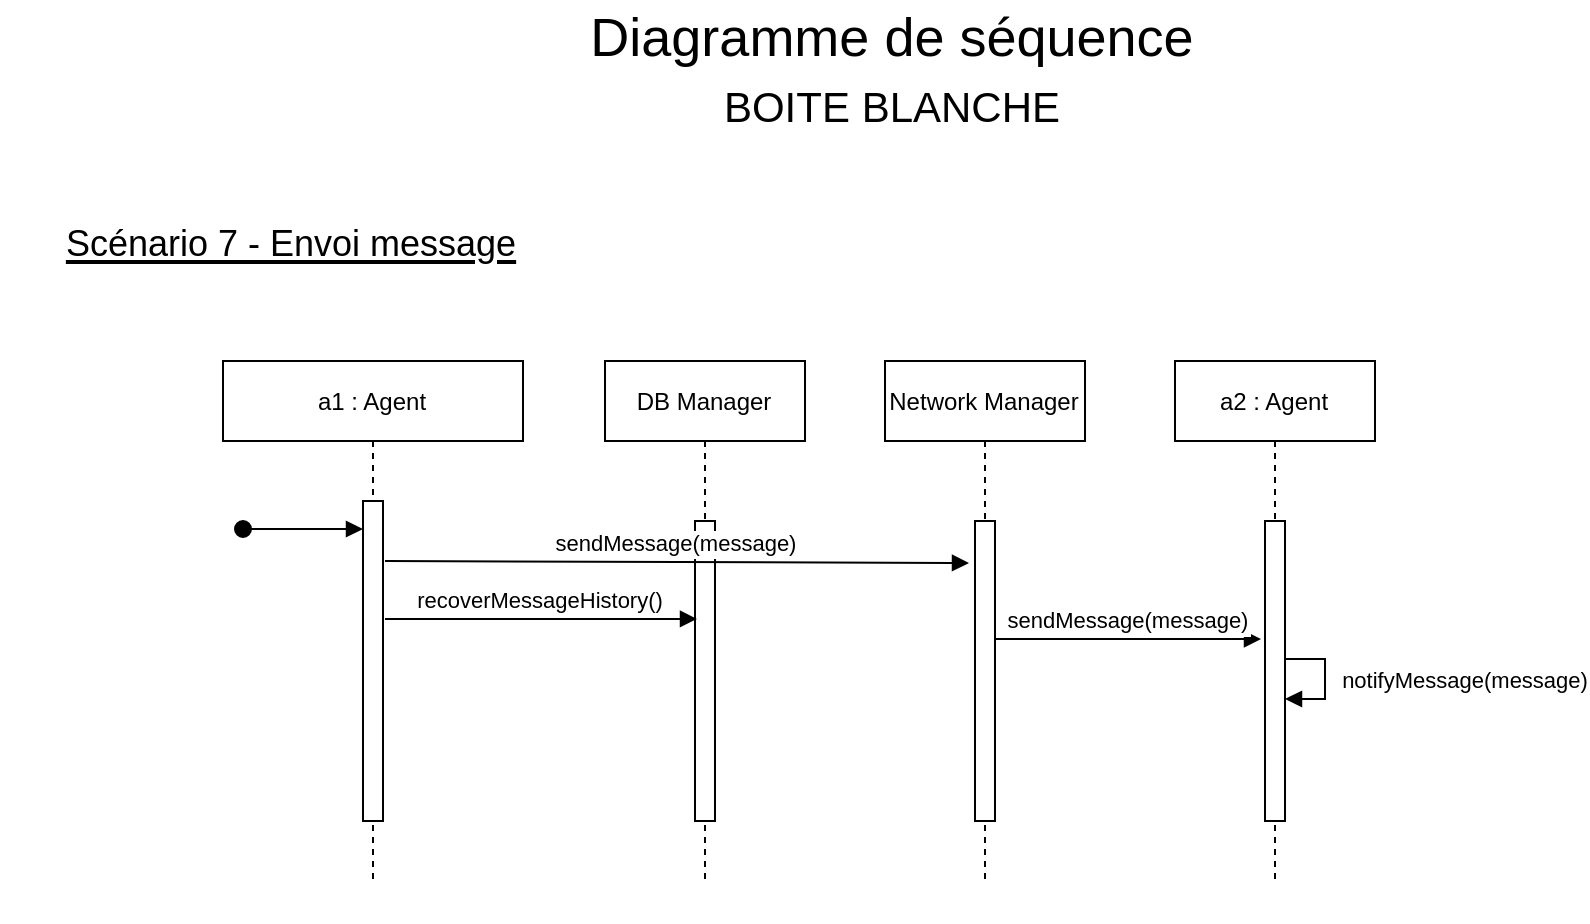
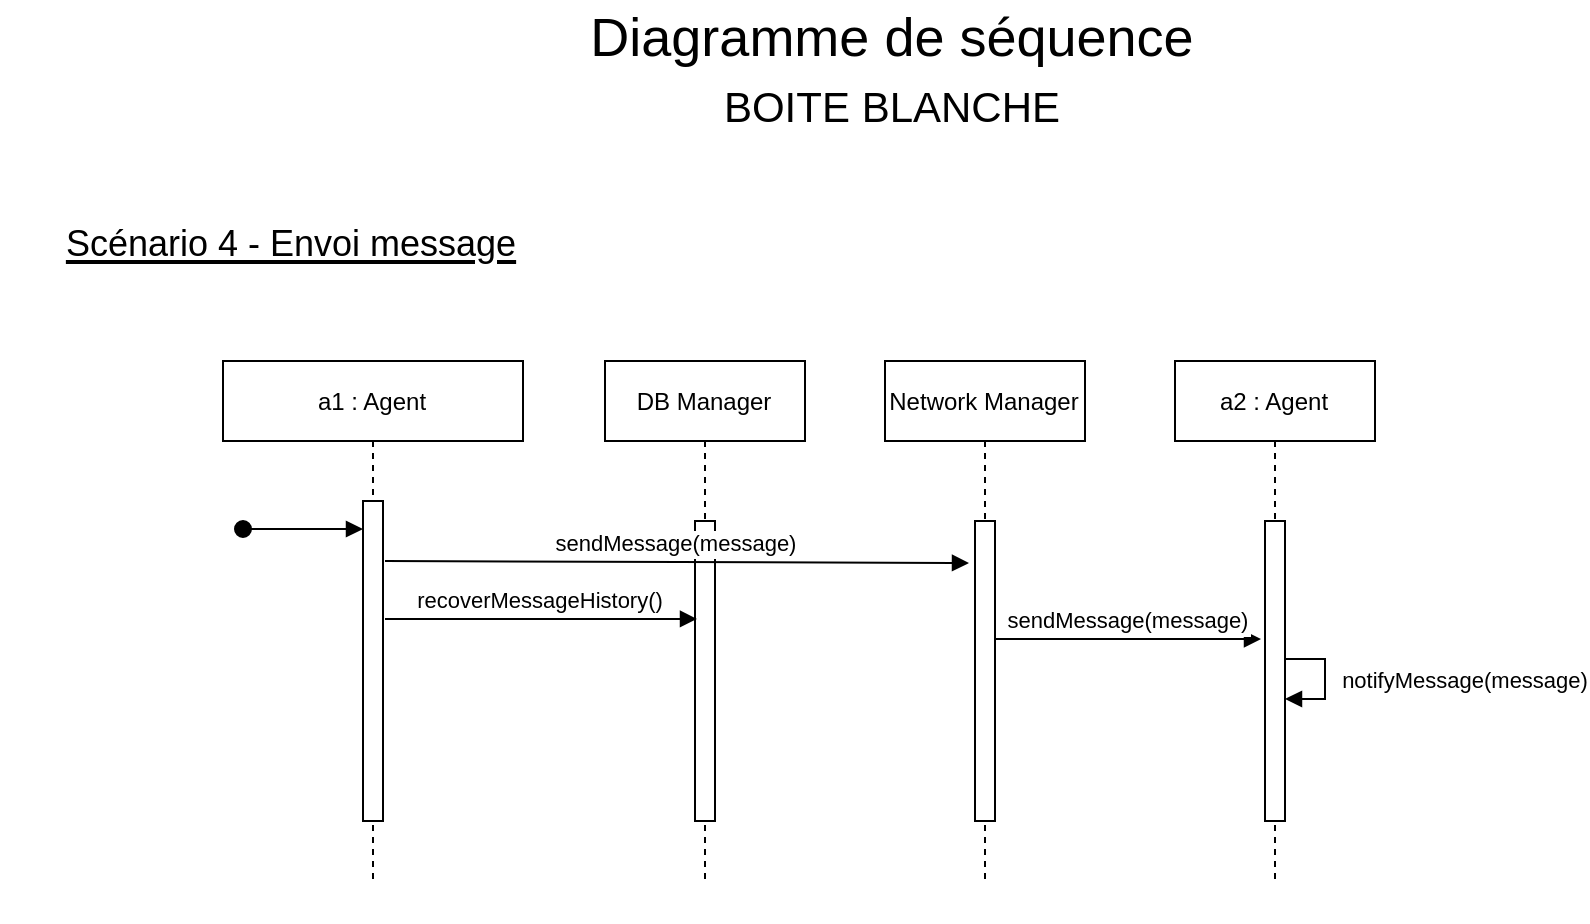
  <mxCell id="0" />
  <mxCell id="1" parent="0" />
  <mxCell id="2" value="a1 : Agent" style="shape=umlLifeline;perimeter=lifelinePerimeter;container=1;collapsible=0;recursiveResize=0;rounded=0;shadow=0;strokeWidth=1;" vertex="1" parent="1"><mxGeometry x="111" y="180" width="150" height="260" as="geometry" /></mxCell>
  <mxCell id="3" value="" style="points=[];perimeter=orthogonalPerimeter;rounded=0;shadow=0;strokeWidth=1;" vertex="1" parent="2"><mxGeometry x="70" y="70" width="10" height="160" as="geometry" /></mxCell>
  <mxCell id="4" value="" style="verticalAlign=bottom;startArrow=oval;endArrow=block;startSize=8;shadow=0;strokeWidth=1;" edge="1" parent="2"><mxGeometry relative="1" as="geometry"><mxPoint x="10" y="84" as="sourcePoint" /><mxPoint x="70" y="84" as="targetPoint" /></mxGeometry></mxCell>
  <mxCell id="5" value="Network Manager" style="shape=umlLifeline;perimeter=lifelinePerimeter;container=1;collapsible=0;recursiveResize=0;rounded=0;shadow=0;strokeWidth=1;" vertex="1" parent="1"><mxGeometry x="442" y="180" width="100" height="260" as="geometry" /></mxCell>
  <mxCell id="6" value="" style="points=[];perimeter=orthogonalPerimeter;rounded=0;shadow=0;strokeWidth=1;" vertex="1" parent="5"><mxGeometry x="45" y="80" width="10" height="150" as="geometry" /></mxCell>
  <mxCell id="7" value="a2 : Agent" style="shape=umlLifeline;perimeter=lifelinePerimeter;container=1;collapsible=0;recursiveResize=0;rounded=0;shadow=0;strokeWidth=1;" vertex="1" parent="1"><mxGeometry x="587" y="180" width="100" height="260" as="geometry" /></mxCell>
  <mxCell id="8" value="" style="points=[];perimeter=orthogonalPerimeter;rounded=0;shadow=0;strokeWidth=1;" vertex="1" parent="7"><mxGeometry x="45" y="80" width="10" height="150" as="geometry" /></mxCell>
  <mxCell id="9" value="notifyMessage(message)" style="html=1;verticalAlign=bottom;endArrow=block;rounded=0;" edge="1" parent="7"><mxGeometry x="0.333" y="-70" width="80" relative="1" as="geometry"><mxPoint x="55" y="149" as="sourcePoint" /><mxPoint x="55" y="169" as="targetPoint" /><Array as="points"><mxPoint x="75" y="149" /><mxPoint x="75" y="169" /></Array><mxPoint x="70" y="70" as="offset" /></mxGeometry></mxCell>
  <mxCell id="10" value="&lt;div style=&quot;font-size: 27px;&quot;&gt;&lt;font style=&quot;font-size: 27px;&quot;&gt;&lt;span style=&quot;&quot;&gt;Diagramme de séquence&lt;/span&gt; &lt;br&gt;&lt;/font&gt;&lt;/div&gt;&lt;div style=&quot;font-size: 27px;&quot;&gt;&lt;font style=&quot;font-size: 21px;&quot;&gt;BOITE BLANCHE&lt;/font&gt;&lt;/div&gt;" style="text;html=1;strokeColor=none;fillColor=none;align=center;verticalAlign=middle;whiteSpace=wrap;rounded=0;" vertex="1" parent="1"><mxGeometry x="216" y="20" width="460" height="30" as="geometry" /></mxCell>
- <mxCell id="11" value="&lt;u&gt;&lt;font style=&quot;font-size: 18px;&quot;&gt;Scénario 7 - Envoi message&lt;br&gt;&lt;/font&gt;&lt;/u&gt;" style="text;html=1;align=center;verticalAlign=middle;resizable=0;points=[];autosize=1;strokeColor=none;fillColor=none;fontSize=21;" vertex="1" parent="1"><mxGeometry x="20" y="100" width="250" height="40" as="geometry" /></mxCell>
+ <mxCell id="11" value="&lt;u&gt;&lt;font style=&quot;font-size: 18px;&quot;&gt;Scénario 4 - Envoi message&lt;br&gt;&lt;/font&gt;&lt;/u&gt;" style="text;html=1;align=center;verticalAlign=middle;resizable=0;points=[];autosize=1;strokeColor=none;fillColor=none;fontSize=21;" vertex="1" parent="1"><mxGeometry x="20" y="100" width="250" height="40" as="geometry" /></mxCell>
  <mxCell id="12" value="sendMessage(message)" style="verticalAlign=bottom;endArrow=block;entryX=-0.2;entryY=0.487;shadow=0;strokeWidth=1;entryDx=0;entryDy=0;entryPerimeter=0;exitX=1;exitY=0.253;exitDx=0;exitDy=0;exitPerimeter=0;" edge="1" parent="1"><mxGeometry relative="1" as="geometry"><mxPoint x="497" y="318.95" as="sourcePoint" /><mxPoint x="630" y="319.05" as="targetPoint" /></mxGeometry></mxCell>
  <mxCell id="13" value="DB Manager" style="shape=umlLifeline;perimeter=lifelinePerimeter;container=1;collapsible=0;recursiveResize=0;rounded=0;shadow=0;strokeWidth=1;" vertex="1" parent="1"><mxGeometry x="302" y="180" width="100" height="260" as="geometry" /></mxCell>
  <mxCell id="14" value="" style="points=[];perimeter=orthogonalPerimeter;rounded=0;shadow=0;strokeWidth=1;" vertex="1" parent="13"><mxGeometry x="45" y="80" width="10" height="150" as="geometry" /></mxCell>
  <mxCell id="15" value="sendMessage(message)" style="verticalAlign=bottom;endArrow=block;entryX=-0.3;entryY=0.14;shadow=0;strokeWidth=1;entryDx=0;entryDy=0;entryPerimeter=0;" edge="1" parent="1" target="6"><mxGeometry relative="1" as="geometry"><mxPoint x="192" y="280" as="sourcePoint" /><mxPoint x="455" y="281" as="targetPoint" /></mxGeometry></mxCell>
  <mxCell id="16" value="recoverMessageHistory()" style="verticalAlign=bottom;endArrow=block;shadow=0;strokeWidth=1;exitX=1;exitY=0.253;exitDx=0;exitDy=0;exitPerimeter=0;entryX=0.1;entryY=0.533;entryDx=0;entryDy=0;entryPerimeter=0;" edge="1" parent="1"><mxGeometry relative="1" as="geometry"><mxPoint x="192" y="309" as="sourcePoint" /><mxPoint x="348" y="308.95" as="targetPoint" /></mxGeometry></mxCell>
